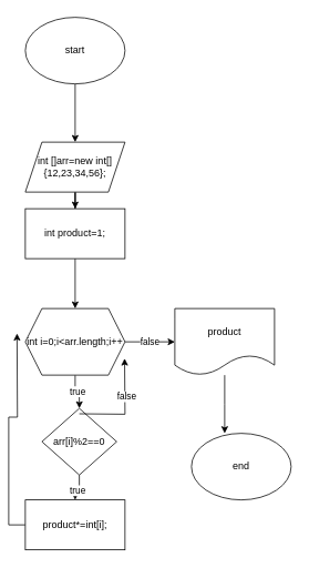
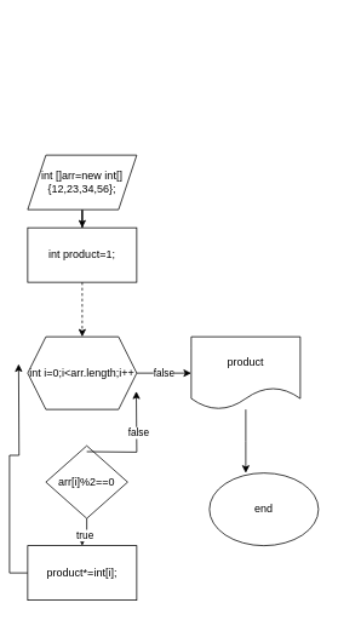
  <mxCell id="0" />
  <mxCell id="1" parent="0" />
- <mxCell id="2" style="edgeStyle=orthogonalEdgeStyle;rounded=0;orthogonalLoop=1;jettySize=auto;html=1;" edge="1" parent="1" source="3" target="5"><mxGeometry relative="1" as="geometry"><mxPoint x="90" y="200" as="targetPoint" /></mxGeometry></mxCell>
- <mxCell id="3" value="start" style="ellipse;whiteSpace=wrap;html=1;" vertex="1" parent="1"><mxGeometry x="30" y="20" width="120" height="80" as="geometry" /></mxCell>
  <mxCell id="4" style="edgeStyle=orthogonalEdgeStyle;rounded=0;orthogonalLoop=1;jettySize=auto;html=1;" edge="1" parent="1" source="5" target="7"><mxGeometry relative="1" as="geometry"><mxPoint x="90" y="280" as="targetPoint" /></mxGeometry></mxCell>
  <mxCell id="5" value="int []arr=new int[]{12,23,34,56};" style="shape=parallelogram;perimeter=parallelogramPerimeter;whiteSpace=wrap;html=1;fixedSize=1;" vertex="1" parent="1"><mxGeometry x="30" y="170" width="120" height="60" as="geometry" /></mxCell>
- <mxCell id="6" style="edgeStyle=orthogonalEdgeStyle;rounded=0;orthogonalLoop=1;jettySize=auto;html=1;" edge="1" parent="1" source="7" target="10"><mxGeometry relative="1" as="geometry"><mxPoint x="90" y="370" as="targetPoint" /></mxGeometry></mxCell>
+ <mxCell id="6" style="edgeStyle=orthogonalEdgeStyle;rounded=0;orthogonalLoop=1;jettySize=auto;html=1;dashed=1;" edge="1" parent="1" source="7" target="10"><mxGeometry relative="1" as="geometry"><mxPoint x="90" y="370" as="targetPoint" /></mxGeometry></mxCell>
  <mxCell id="7" value="int product=1;" style="rounded=0;whiteSpace=wrap;html=1;" vertex="1" parent="1"><mxGeometry x="30" y="250" width="120" height="60" as="geometry" /></mxCell>
- <mxCell id="8" value="true" style="edgeStyle=orthogonalEdgeStyle;rounded=0;orthogonalLoop=1;jettySize=auto;html=1;" edge="1" parent="1" source="10" target="13"><mxGeometry relative="1" as="geometry"><mxPoint x="90" y="530" as="targetPoint" /></mxGeometry></mxCell>
  <mxCell id="9" value="false" style="edgeStyle=orthogonalEdgeStyle;rounded=0;orthogonalLoop=1;jettySize=auto;html=1;" edge="1" parent="1" source="10" target="17"><mxGeometry relative="1" as="geometry"><mxPoint x="210" y="410" as="targetPoint" /></mxGeometry></mxCell>
  <mxCell id="10" value="int i=0;i&amp;lt;arr.length;i++" style="shape=hexagon;perimeter=hexagonPerimeter2;whiteSpace=wrap;html=1;fixedSize=1;" vertex="1" parent="1"><mxGeometry x="30" y="370" width="120" height="80" as="geometry" /></mxCell>
  <mxCell id="11" style="edgeStyle=orthogonalEdgeStyle;rounded=0;orthogonalLoop=1;jettySize=auto;html=1;" edge="1" parent="1" source="13" target="15"><mxGeometry relative="1" as="geometry"><mxPoint x="90" y="630" as="targetPoint" /></mxGeometry></mxCell>
  <mxCell id="12" value="true" style="edgeLabel;html=1;align=center;verticalAlign=middle;resizable=0;points=[];" vertex="1" connectable="0" parent="11"><mxGeometry x="0.3" y="-2" relative="1" as="geometry"><mxPoint as="offset" /></mxGeometry></mxCell>
  <mxCell id="13" value="arr[i]%2==0" style="rhombus;whiteSpace=wrap;html=1;" vertex="1" parent="1"><mxGeometry x="50" y="490" width="90" height="80" as="geometry" /></mxCell>
  <mxCell id="14" style="edgeStyle=orthogonalEdgeStyle;rounded=0;orthogonalLoop=1;jettySize=auto;html=1;" edge="1" parent="1" source="15"><mxGeometry relative="1" as="geometry"><mxPoint x="20" y="400" as="targetPoint" /></mxGeometry></mxCell>
  <mxCell id="15" value="product*=int[i];" style="rounded=0;whiteSpace=wrap;html=1;" vertex="1" parent="1"><mxGeometry x="30" y="600" width="120" height="60" as="geometry" /></mxCell>
  <mxCell id="16" style="edgeStyle=orthogonalEdgeStyle;rounded=0;orthogonalLoop=1;jettySize=auto;html=1;" edge="1" parent="1" source="17"><mxGeometry relative="1" as="geometry"><mxPoint x="270" y="520" as="targetPoint" /></mxGeometry></mxCell>
  <mxCell id="17" value="product" style="shape=document;whiteSpace=wrap;html=1;boundedLbl=1;" vertex="1" parent="1"><mxGeometry x="210" y="370" width="120" height="80" as="geometry" /></mxCell>
  <mxCell id="18" value="end" style="ellipse;whiteSpace=wrap;html=1;" vertex="1" parent="1"><mxGeometry x="230" y="520" width="120" height="80" as="geometry" /></mxCell>
  <mxCell id="19" style="edgeStyle=orthogonalEdgeStyle;rounded=0;orthogonalLoop=1;jettySize=auto;html=1;entryX=0.996;entryY=0.669;entryDx=0;entryDy=0;entryPerimeter=0;" edge="1" parent="1"><mxGeometry relative="1" as="geometry"><mxPoint x="95" y="496.5" as="sourcePoint" /><mxPoint x="149.52" y="430.02" as="targetPoint" /></mxGeometry></mxCell>
  <mxCell id="20" value="false" style="edgeLabel;html=1;align=center;verticalAlign=middle;resizable=0;points=[];" vertex="1" connectable="0" parent="19"><mxGeometry x="0.254" y="-2" relative="1" as="geometry"><mxPoint as="offset" /></mxGeometry></mxCell>
